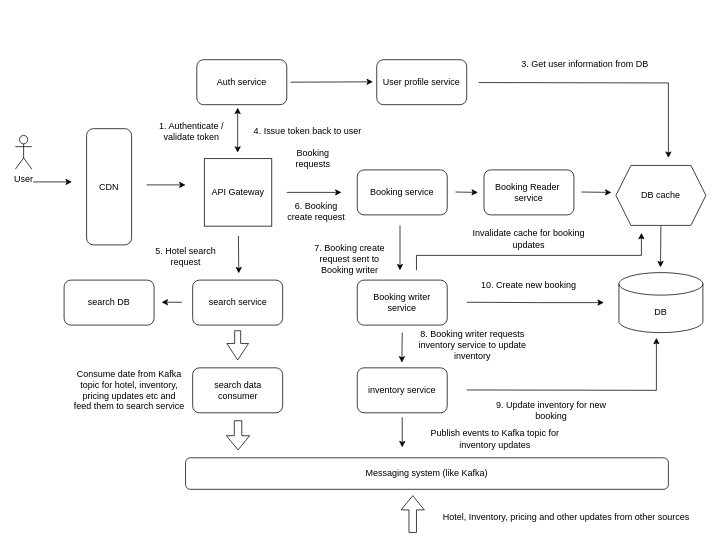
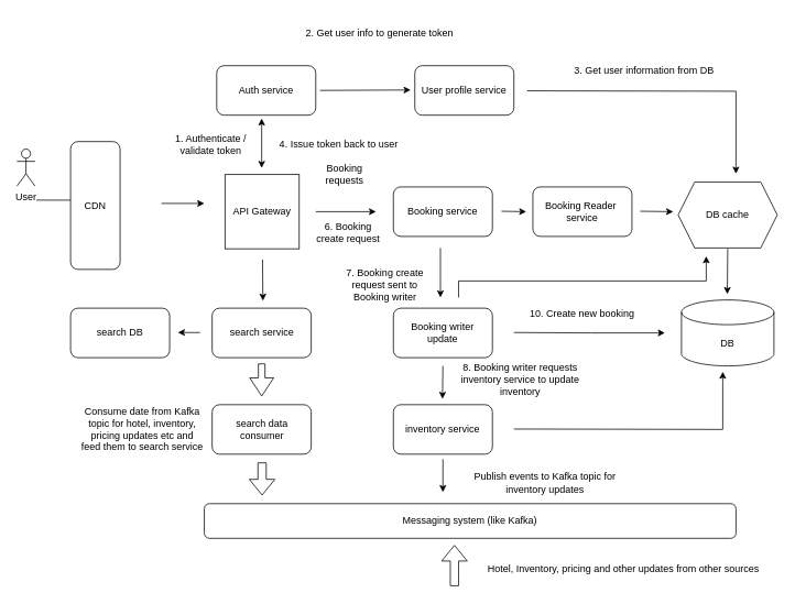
  <mxCell id="0" />
  <mxCell id="1" parent="0" />
  <mxCell id="2" value="User" style="shape=umlActor;verticalLabelPosition=bottom;verticalAlign=top;html=1;outlineConnect=0;" vertex="1" parent="1"><mxGeometry x="20" y="180" width="22" height="45" as="geometry" /></mxCell>
  <mxCell id="3" value="API Gateway" style="whiteSpace=wrap;html=1;aspect=fixed;" vertex="1" parent="1"><mxGeometry x="272" y="211" width="90" height="90" as="geometry" /></mxCell>
  <mxCell id="4" value="User profile service" style="rounded=1;whiteSpace=wrap;html=1;" vertex="1" parent="1"><mxGeometry x="502" y="79" width="120" height="60" as="geometry" /></mxCell>
  <mxCell id="5" value="Auth service" style="rounded=1;whiteSpace=wrap;html=1;" vertex="1" parent="1"><mxGeometry x="262" y="79" width="120" height="60" as="geometry" /></mxCell>
  <mxCell id="6" value="" style="endArrow=classic;html=1;rounded=0;" edge="1" parent="1"><mxGeometry width="50" height="50" relative="1" as="geometry"><mxPoint x="195" y="246" as="sourcePoint" /><mxPoint x="247" y="246" as="targetPoint" /></mxGeometry></mxCell>
  <mxCell id="7" value="" style="endArrow=classic;startArrow=classic;html=1;rounded=0;" edge="1" parent="1"><mxGeometry width="50" height="50" relative="1" as="geometry"><mxPoint x="316.5" y="203" as="sourcePoint" /><mxPoint x="316.5" y="143" as="targetPoint" /><Array as="points" /></mxGeometry></mxCell>
  <mxCell id="8" value="search service" style="rounded=1;whiteSpace=wrap;html=1;" vertex="1" parent="1"><mxGeometry x="256.5" y="373" width="120" height="60" as="geometry" /></mxCell>
  <mxCell id="9" value="" style="endArrow=classic;html=1;rounded=0;" edge="1" parent="1"><mxGeometry width="50" height="50" relative="1" as="geometry"><mxPoint x="382" y="256" as="sourcePoint" /><mxPoint x="455" y="256" as="targetPoint" /></mxGeometry></mxCell>
  <mxCell id="10" value="inventory service" style="rounded=1;whiteSpace=wrap;html=1;" vertex="1" parent="1"><mxGeometry x="476" y="490" width="120" height="60" as="geometry" /></mxCell>
  <mxCell id="11" value="" style="endArrow=classic;html=1;rounded=0;" edge="1" parent="1"><mxGeometry width="50" height="50" relative="1" as="geometry"><mxPoint x="533" y="300" as="sourcePoint" /><mxPoint x="533" y="360" as="targetPoint" /></mxGeometry></mxCell>
  <mxCell id="12" value="" style="endArrow=classic;html=1;rounded=0;" edge="1" parent="1"><mxGeometry width="50" height="50" relative="1" as="geometry"><mxPoint x="387" y="109" as="sourcePoint" /><mxPoint x="497" y="108.5" as="targetPoint" /></mxGeometry></mxCell>
  <mxCell id="13" value="" style="endArrow=classic;html=1;rounded=0;" edge="1" parent="1"><mxGeometry width="50" height="50" relative="1" as="geometry"><mxPoint x="317.5" y="314" as="sourcePoint" /><mxPoint x="318" y="364" as="targetPoint" /></mxGeometry></mxCell>
  <mxCell id="14" value="Booking service" style="rounded=1;whiteSpace=wrap;html=1;" vertex="1" parent="1"><mxGeometry x="476" y="226" width="120" height="60" as="geometry" /></mxCell>
  <mxCell id="15" value="DB" style="shape=cylinder3;whiteSpace=wrap;html=1;boundedLbl=1;backgroundOutline=1;size=15;" vertex="1" parent="1"><mxGeometry x="825" y="363" width="112" height="80" as="geometry" /></mxCell>
  <mxCell id="16" value="Messaging system (like Kafka)" style="rounded=1;whiteSpace=wrap;html=1;" vertex="1" parent="1"><mxGeometry x="247" y="610" width="644" height="42" as="geometry" /></mxCell>
- <mxCell id="17" value="5. Hotel search request" style="text;html=1;align=center;verticalAlign=middle;whiteSpace=wrap;rounded=0;" vertex="1" parent="1"><mxGeometry x="190" y="322" width="115" height="38" as="geometry" /></mxCell>
  <mxCell id="18" value="" style="shape=flexArrow;endArrow=classic;html=1;rounded=0;" edge="1" parent="1"><mxGeometry width="50" height="50" relative="1" as="geometry"><mxPoint x="550" y="710" as="sourcePoint" /><mxPoint x="550" y="660" as="targetPoint" /></mxGeometry></mxCell>
  <mxCell id="19" value="Hotel, Inventory, pricing and other updates from other sources" style="text;html=1;align=center;verticalAlign=middle;whiteSpace=wrap;rounded=0;" vertex="1" parent="1"><mxGeometry x="585" y="670" width="340" height="40" as="geometry" /></mxCell>
  <mxCell id="20" value="search data consumer" style="rounded=1;whiteSpace=wrap;html=1;" vertex="1" parent="1"><mxGeometry x="256.5" y="490" width="120" height="60" as="geometry" /></mxCell>
  <mxCell id="21" value="" style="shape=flexArrow;endArrow=classic;html=1;rounded=0;" edge="1" parent="1"><mxGeometry width="50" height="50" relative="1" as="geometry"><mxPoint x="317" y="560" as="sourcePoint" /><mxPoint x="317" y="600" as="targetPoint" /></mxGeometry></mxCell>
  <mxCell id="22" value="Booking requests" style="text;html=1;align=center;verticalAlign=middle;whiteSpace=wrap;rounded=0;" vertex="1" parent="1"><mxGeometry x="376.5" y="196" width="80" height="30" as="geometry" /></mxCell>
  <mxCell id="23" value="" style="shape=flexArrow;endArrow=classic;html=1;rounded=0;width=8;endSize=7;" edge="1" parent="1"><mxGeometry width="50" height="50" relative="1" as="geometry"><mxPoint x="316.5" y="440" as="sourcePoint" /><mxPoint x="316.5" y="480" as="targetPoint" /></mxGeometry></mxCell>
  <mxCell id="24" value="Booking Reader&amp;nbsp;&lt;div&gt;service&lt;/div&gt;" style="rounded=1;whiteSpace=wrap;html=1;" vertex="1" parent="1"><mxGeometry x="645" y="226" width="120" height="60" as="geometry" /></mxCell>
- <mxCell id="25" value="Booking writer&lt;div&gt;&lt;span style=&quot;background-color: initial;&quot;&gt;service&lt;/span&gt;&lt;/div&gt;" style="rounded=1;whiteSpace=wrap;html=1;" vertex="1" parent="1"><mxGeometry x="476" y="373" width="120" height="60" as="geometry" /></mxCell>
+ <mxCell id="25" value="Booking writer&lt;div&gt;&lt;span style=&quot;background-color: initial;&quot;&gt;update&lt;/span&gt;&lt;/div&gt;" style="rounded=1;whiteSpace=wrap;html=1;" vertex="1" parent="1"><mxGeometry x="476" y="373" width="120" height="60" as="geometry" /></mxCell>
  <mxCell id="26" value="DB cache" style="shape=hexagon;perimeter=hexagonPerimeter2;whiteSpace=wrap;html=1;fixedSize=1;" vertex="1" parent="1"><mxGeometry x="821" y="220" width="120" height="80" as="geometry" /></mxCell>
  <mxCell id="27" value="" style="endArrow=classic;html=1;rounded=0;" edge="1" parent="1"><mxGeometry width="50" height="50" relative="1" as="geometry"><mxPoint x="607" y="255.5" as="sourcePoint" /><mxPoint x="637" y="256" as="targetPoint" /></mxGeometry></mxCell>
  <mxCell id="28" value="" style="endArrow=classic;html=1;rounded=0;" edge="1" parent="1"><mxGeometry width="50" height="50" relative="1" as="geometry"><mxPoint x="775" y="255.5" as="sourcePoint" /><mxPoint x="815" y="256" as="targetPoint" /></mxGeometry></mxCell>
  <mxCell id="29" value="" style="endArrow=classic;html=1;rounded=0;" edge="1" parent="1"><mxGeometry width="50" height="50" relative="1" as="geometry"><mxPoint x="622" y="402.5" as="sourcePoint" /><mxPoint x="805" y="403" as="targetPoint" /><Array as="points"><mxPoint x="715" y="403" /></Array></mxGeometry></mxCell>
  <mxCell id="30" value="" style="endArrow=classic;html=1;rounded=0;" edge="1" parent="1"><mxGeometry width="50" height="50" relative="1" as="geometry"><mxPoint x="536" y="443" as="sourcePoint" /><mxPoint x="535.5" y="483" as="targetPoint" /></mxGeometry></mxCell>
  <mxCell id="31" value="" style="endArrow=classic;html=1;rounded=0;" edge="1" parent="1"><mxGeometry width="50" height="50" relative="1" as="geometry"><mxPoint x="536" y="556" as="sourcePoint" /><mxPoint x="536" y="596" as="targetPoint" /></mxGeometry></mxCell>
  <mxCell id="32" value="" style="endArrow=classic;html=1;rounded=0;" edge="1" parent="1"><mxGeometry width="50" height="50" relative="1" as="geometry"><mxPoint x="622" y="519.5" as="sourcePoint" /><mxPoint x="875" y="450" as="targetPoint" /><Array as="points"><mxPoint x="875" y="520" /></Array></mxGeometry></mxCell>
  <mxCell id="33" value="" style="endArrow=classic;html=1;rounded=0;" edge="1" parent="1"><mxGeometry width="50" height="50" relative="1" as="geometry"><mxPoint x="638" y="109.5" as="sourcePoint" /><mxPoint x="891" y="210" as="targetPoint" /><Array as="points"><mxPoint x="891" y="110" /></Array></mxGeometry></mxCell>
  <mxCell id="34" value="" style="endArrow=classic;html=1;rounded=0;" edge="1" parent="1"><mxGeometry width="50" height="50" relative="1" as="geometry"><mxPoint x="881" y="301" as="sourcePoint" /><mxPoint x="880.5" y="356" as="targetPoint" /></mxGeometry></mxCell>
  <mxCell id="35" value="1. Authenticate / validate token" style="text;html=1;align=center;verticalAlign=middle;whiteSpace=wrap;rounded=0;" vertex="1" parent="1"><mxGeometry x="195" y="160" width="120" height="30" as="geometry" /></mxCell>
  <mxCell id="36" value="3. Get user information from DB" style="text;html=1;align=center;verticalAlign=middle;whiteSpace=wrap;rounded=0;" vertex="1" parent="1"><mxGeometry x="675" y="70" width="210" height="30" as="geometry" /></mxCell>
+ <mxCell id="37" value="2. Get user info to generate token" style="text;html=1;align=center;verticalAlign=middle;whiteSpace=wrap;rounded=0;" vertex="1" parent="1"><mxGeometry x="350" y="20" width="218.5" height="40" as="geometry" /></mxCell>
  <mxCell id="38" value="4. Issue token back to user" style="text;html=1;align=center;verticalAlign=middle;whiteSpace=wrap;rounded=0;" vertex="1" parent="1"><mxGeometry x="335" y="160" width="150" height="30" as="geometry" /></mxCell>
  <mxCell id="39" value="6. Booking create request" style="text;html=1;align=center;verticalAlign=middle;whiteSpace=wrap;rounded=0;" vertex="1" parent="1"><mxGeometry x="376.5" y="261" width="88.5" height="40" as="geometry" /></mxCell>
  <mxCell id="40" value="7. Booking create request sent to Booking writer" style="text;html=1;align=center;verticalAlign=middle;whiteSpace=wrap;rounded=0;" vertex="1" parent="1"><mxGeometry x="405" y="326" width="121.5" height="37" as="geometry" /></mxCell>
  <mxCell id="41" value="8. Booking writer requests inventory service to update inventory" style="text;html=1;align=center;verticalAlign=middle;whiteSpace=wrap;rounded=0;" vertex="1" parent="1"><mxGeometry x="535" y="439" width="190" height="41" as="geometry" /></mxCell>
  <mxCell id="42" value="10. Create new booking" style="text;html=1;align=center;verticalAlign=middle;whiteSpace=wrap;rounded=0;" vertex="1" parent="1"><mxGeometry x="615" y="363" width="180" height="33" as="geometry" /></mxCell>
- <mxCell id="43" value="9. Update inventory for new booking" style="text;html=1;align=center;verticalAlign=middle;whiteSpace=wrap;rounded=0;" vertex="1" parent="1"><mxGeometry x="645" y="530" width="180" height="33" as="geometry" /></mxCell>
  <mxCell id="44" value="" style="endArrow=classic;html=1;rounded=0;" edge="1" parent="1"><mxGeometry width="50" height="50" relative="1" as="geometry"><mxPoint x="555" y="360" as="sourcePoint" /><mxPoint x="855" y="310" as="targetPoint" /><Array as="points"><mxPoint x="555" y="340" /><mxPoint x="855" y="340" /></Array></mxGeometry></mxCell>
- <mxCell id="45" value="Invalidate cache for booking updates" style="text;html=1;align=center;verticalAlign=middle;whiteSpace=wrap;rounded=0;" vertex="1" parent="1"><mxGeometry x="615" y="301" width="180" height="33" as="geometry" /></mxCell>
  <mxCell id="46" value="Publish events to Kafka topic for inventory updates" style="text;html=1;align=center;verticalAlign=middle;whiteSpace=wrap;rounded=0;" vertex="1" parent="1"><mxGeometry x="555" y="568.5" width="210" height="32" as="geometry" /></mxCell>
  <mxCell id="47" value="Consume date from Kafka topic for hotel, inventory, pricing updates etc and feed them to search service" style="text;html=1;align=center;verticalAlign=middle;whiteSpace=wrap;rounded=0;" vertex="1" parent="1"><mxGeometry x="95.5" y="485" width="151.5" height="70" as="geometry" /></mxCell>
  <mxCell id="48" value="search DB" style="rounded=1;whiteSpace=wrap;html=1;" vertex="1" parent="1"><mxGeometry x="85" y="373" width="120" height="60" as="geometry" /></mxCell>
  <mxCell id="49" value="" style="endArrow=classic;html=1;rounded=0;" edge="1" parent="1"><mxGeometry width="50" height="50" relative="1" as="geometry"><mxPoint x="242" y="402.5" as="sourcePoint" /><mxPoint x="215" y="402.5" as="targetPoint" /></mxGeometry></mxCell>
  <mxCell id="50" value="" style="endArrow=classic;html=1;rounded=0;" edge="1" parent="1"><mxGeometry width="50" height="50" relative="1" as="geometry"><mxPoint x="43.5" y="242" as="sourcePoint" /><mxPoint x="95.5" y="242" as="targetPoint" /></mxGeometry></mxCell>
- <mxCell id="51" value="CDN" style="rounded=1;whiteSpace=wrap;html=1;" vertex="1" parent="1"><mxGeometry x="115" y="171" width="60" height="155" as="geometry" /></mxCell>
+ <mxCell id="51" value="CDN" style="rounded=1;whiteSpace=wrap;html=1;" vertex="1" parent="1"><mxGeometry x="85" y="171" width="60" height="155" as="geometry" /></mxCell>
